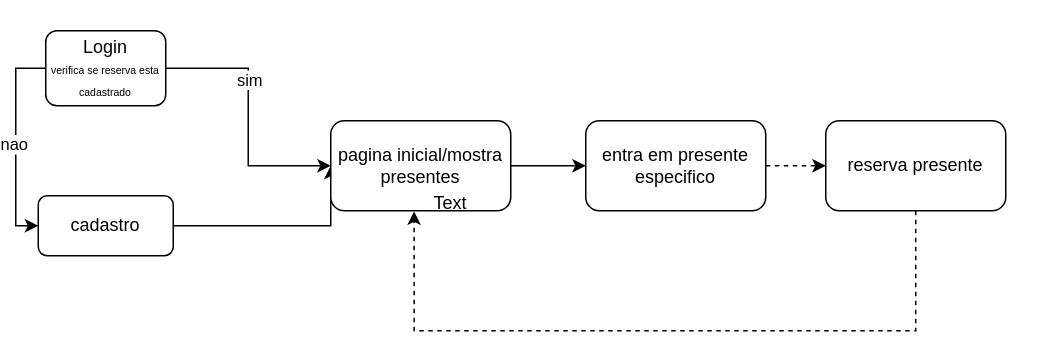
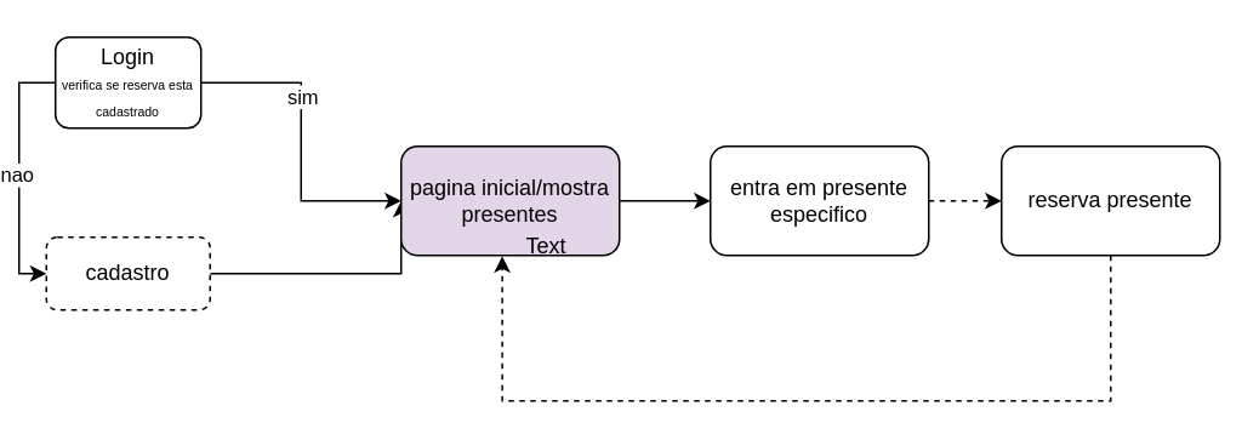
  <mxCell id="0" />
  <mxCell id="1" parent="0" />
  <mxCell id="2" style="edgeStyle=orthogonalEdgeStyle;rounded=0;orthogonalLoop=1;jettySize=auto;html=1;exitX=1;exitY=0.5;exitDx=0;exitDy=0;entryX=0;entryY=0.5;entryDx=0;entryDy=0;" edge="1" parent="1" source="6" target="10"><mxGeometry relative="1" as="geometry" /></mxCell>
  <mxCell id="3" value="sim" style="edgeLabel;html=1;align=center;verticalAlign=middle;resizable=0;points=[];" vertex="1" connectable="0" parent="2"><mxGeometry x="-0.286" relative="1" as="geometry"><mxPoint as="offset" /></mxGeometry></mxCell>
  <mxCell id="4" style="edgeStyle=orthogonalEdgeStyle;rounded=0;orthogonalLoop=1;jettySize=auto;html=1;exitX=0;exitY=0.5;exitDx=0;exitDy=0;entryX=0;entryY=0.5;entryDx=0;entryDy=0;" edge="1" parent="1" source="6" target="8"><mxGeometry relative="1" as="geometry"><mxPoint x="-5" y="95" as="targetPoint" /></mxGeometry></mxCell>
  <mxCell id="5" value="nao" style="edgeLabel;html=1;align=center;verticalAlign=middle;resizable=0;points=[];" vertex="1" connectable="0" parent="4"><mxGeometry x="-0.001" y="-2" relative="1" as="geometry"><mxPoint as="offset" /></mxGeometry></mxCell>
  <mxCell id="6" value="Login&lt;br&gt;&lt;font style=&quot;font-size: 7px;&quot;&gt;verifica se reserva esta cadastrado&lt;/font&gt;" style="rounded=1;whiteSpace=wrap;html=1;" vertex="1" parent="1"><mxGeometry x="25" y="20" width="80" height="50" as="geometry" /></mxCell>
  <mxCell id="7" style="edgeStyle=orthogonalEdgeStyle;rounded=0;orthogonalLoop=1;jettySize=auto;html=1;exitX=1;exitY=0.5;exitDx=0;exitDy=0;entryX=0;entryY=0.5;entryDx=0;entryDy=0;" edge="1" parent="1" source="8" target="10"><mxGeometry relative="1" as="geometry"><Array as="points"><mxPoint x="215" y="150" /></Array></mxGeometry></mxCell>
- <mxCell id="8" value="cadastro" style="rounded=1;whiteSpace=wrap;html=1;" vertex="1" parent="1"><mxGeometry x="20" y="130" width="90" height="40" as="geometry" /></mxCell>
+ <mxCell id="8" value="cadastro" style="rounded=1;whiteSpace=wrap;html=1;dashed=1;" vertex="1" parent="1"><mxGeometry x="20" y="130" width="90" height="40" as="geometry" /></mxCell>
  <mxCell id="9" style="edgeStyle=orthogonalEdgeStyle;rounded=0;orthogonalLoop=1;jettySize=auto;html=1;exitX=1;exitY=0.5;exitDx=0;exitDy=0;entryX=0;entryY=0.5;entryDx=0;entryDy=0;" edge="1" parent="1" source="10" target="12"><mxGeometry relative="1" as="geometry" /></mxCell>
- <mxCell id="10" value="pagina inicial/mostra presentes" style="rounded=1;whiteSpace=wrap;html=1;" vertex="1" parent="1"><mxGeometry x="215" y="80" width="120" height="60" as="geometry" /></mxCell>
+ <mxCell id="10" value="pagina inicial/mostra presentes" style="rounded=1;whiteSpace=wrap;html=1;fillColor=#e1d5e7;" vertex="1" parent="1"><mxGeometry x="215" y="80" width="120" height="60" as="geometry" /></mxCell>
  <mxCell id="11" style="edgeStyle=orthogonalEdgeStyle;rounded=0;orthogonalLoop=1;jettySize=auto;html=1;exitX=1;exitY=0.5;exitDx=0;exitDy=0;entryX=0;entryY=0.5;entryDx=0;entryDy=0;dashed=1;" edge="1" parent="1" source="12" target="13"><mxGeometry relative="1" as="geometry" /></mxCell>
  <mxCell id="12" value="entra em presente especifico" style="rounded=1;whiteSpace=wrap;html=1;" vertex="1" parent="1"><mxGeometry x="385" y="80" width="120" height="60" as="geometry" /></mxCell>
  <mxCell id="13" value="reserva presente" style="rounded=1;whiteSpace=wrap;html=1;" vertex="1" parent="1"><mxGeometry x="545" y="80" width="120" height="60" as="geometry" /></mxCell>
  <mxCell id="14" style="edgeStyle=orthogonalEdgeStyle;rounded=0;orthogonalLoop=1;jettySize=auto;html=1;exitX=0.5;exitY=1;exitDx=0;exitDy=0;entryX=0.463;entryY=1.007;entryDx=0;entryDy=0;entryPerimeter=0;dashed=1;" edge="1" parent="1" source="13" target="10"><mxGeometry relative="1" as="geometry"><Array as="points"><mxPoint x="605" y="220" /><mxPoint x="271" y="220" /></Array></mxGeometry></mxCell>
  <mxCell id="15" value="Text" style="text;html=1;align=center;verticalAlign=middle;whiteSpace=wrap;rounded=0;" vertex="1" parent="1"><mxGeometry x="265" y="120" width="60" height="30" as="geometry" /></mxCell>
